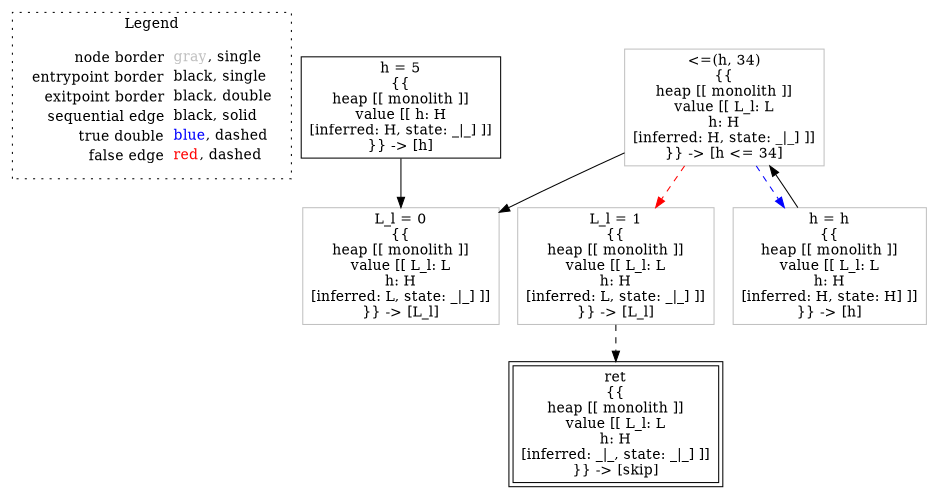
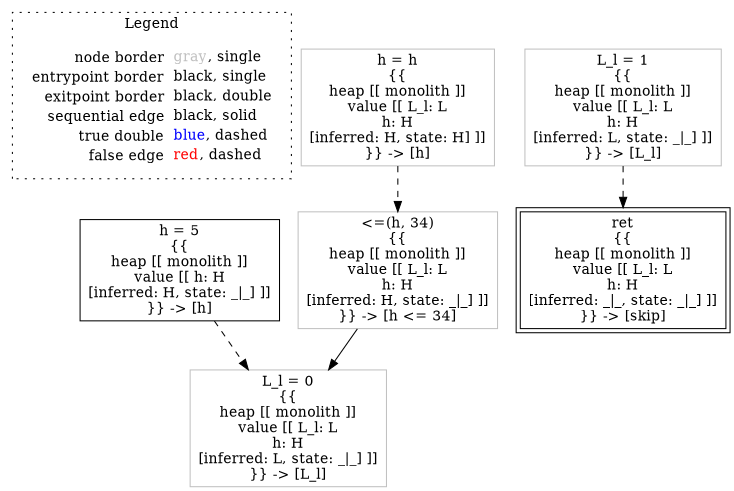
  digraph {
    node [shape=rect color=gray]
    edge [color=black]
    n1 [label=<<table border="0" cellpadding="2" cellspacing="0" cellborder="0"><tr><td align="right">node border&nbsp;</td><td align="left"><font color="gray">gray</font>, single</td></tr><tr><td align="right">entrypoint border&nbsp;</td><td align="left"><font color="black">black</font>, single</td></tr><tr><td align="right">exitpoint border&nbsp;</td><td align="left"><font color="black">black</font>, double</td></tr><tr><td align="right">sequential edge&nbsp;</td><td align="left"><font color="black">black</font>, solid</td></tr><tr><td align="right">true double&nbsp;</td><td align="left"><font color="blue">blue</font>, dashed</td></tr><tr><td align="right">false edge&nbsp;</td><td align="left"><font color="red">red</font>, dashed</td></tr></table>> shape=plaintext color=""]
    n2 [color=black label=<h = 5<BR/>{{<BR/>heap [[ monolith ]]<BR/>value [[ h: H<BR/>[inferred: H, state: _|_] ]]<BR/>}} -&gt; [h]>]
    n3 [label=<L_l = 0<BR/>{{<BR/>heap [[ monolith ]]<BR/>value [[ L_l: L<BR/>h: H<BR/>[inferred: L, state: _|_] ]]<BR/>}} -&gt; [L_l]>]
    n4 [label=<L_l = 1<BR/>{{<BR/>heap [[ monolith ]]<BR/>value [[ L_l: L<BR/>h: H<BR/>[inferred: L, state: _|_] ]]<BR/>}} -&gt; [L_l]>]
    n5 [color=black label=<ret<BR/>{{<BR/>heap [[ monolith ]]<BR/>value [[ L_l: L<BR/>h: H<BR/>[inferred: _|_, state: _|_] ]]<BR/>}} -&gt; [skip]> peripheries=2]
    n6 [label=<&lt;=(h, 34)<BR/>{{<BR/>heap [[ monolith ]]<BR/>value [[ L_l: L<BR/>h: H<BR/>[inferred: H, state: _|_] ]]<BR/>}} -&gt; [h &lt;= 34]>]
    n7 [label=<h = h<BR/>{{<BR/>heap [[ monolith ]]<BR/>value [[ L_l: L<BR/>h: H<BR/>[inferred: H, state: H] ]]<BR/>}} -&gt; [h]>]
    subgraph cluster_1 {
      label=Legend
      style=dotted
      n1
    }
-   n2 -> n3
+   n2 -> n3 [style=dashed]
    n4 -> n5 [style=dashed]
    n6 -> n3
-   n6 -> n4 [color=red style=dashed]
-   n6 -> n7 [color=blue style=dashed]
-   n7 -> n6
+   n7 -> n6 [style=dashed]
  }
